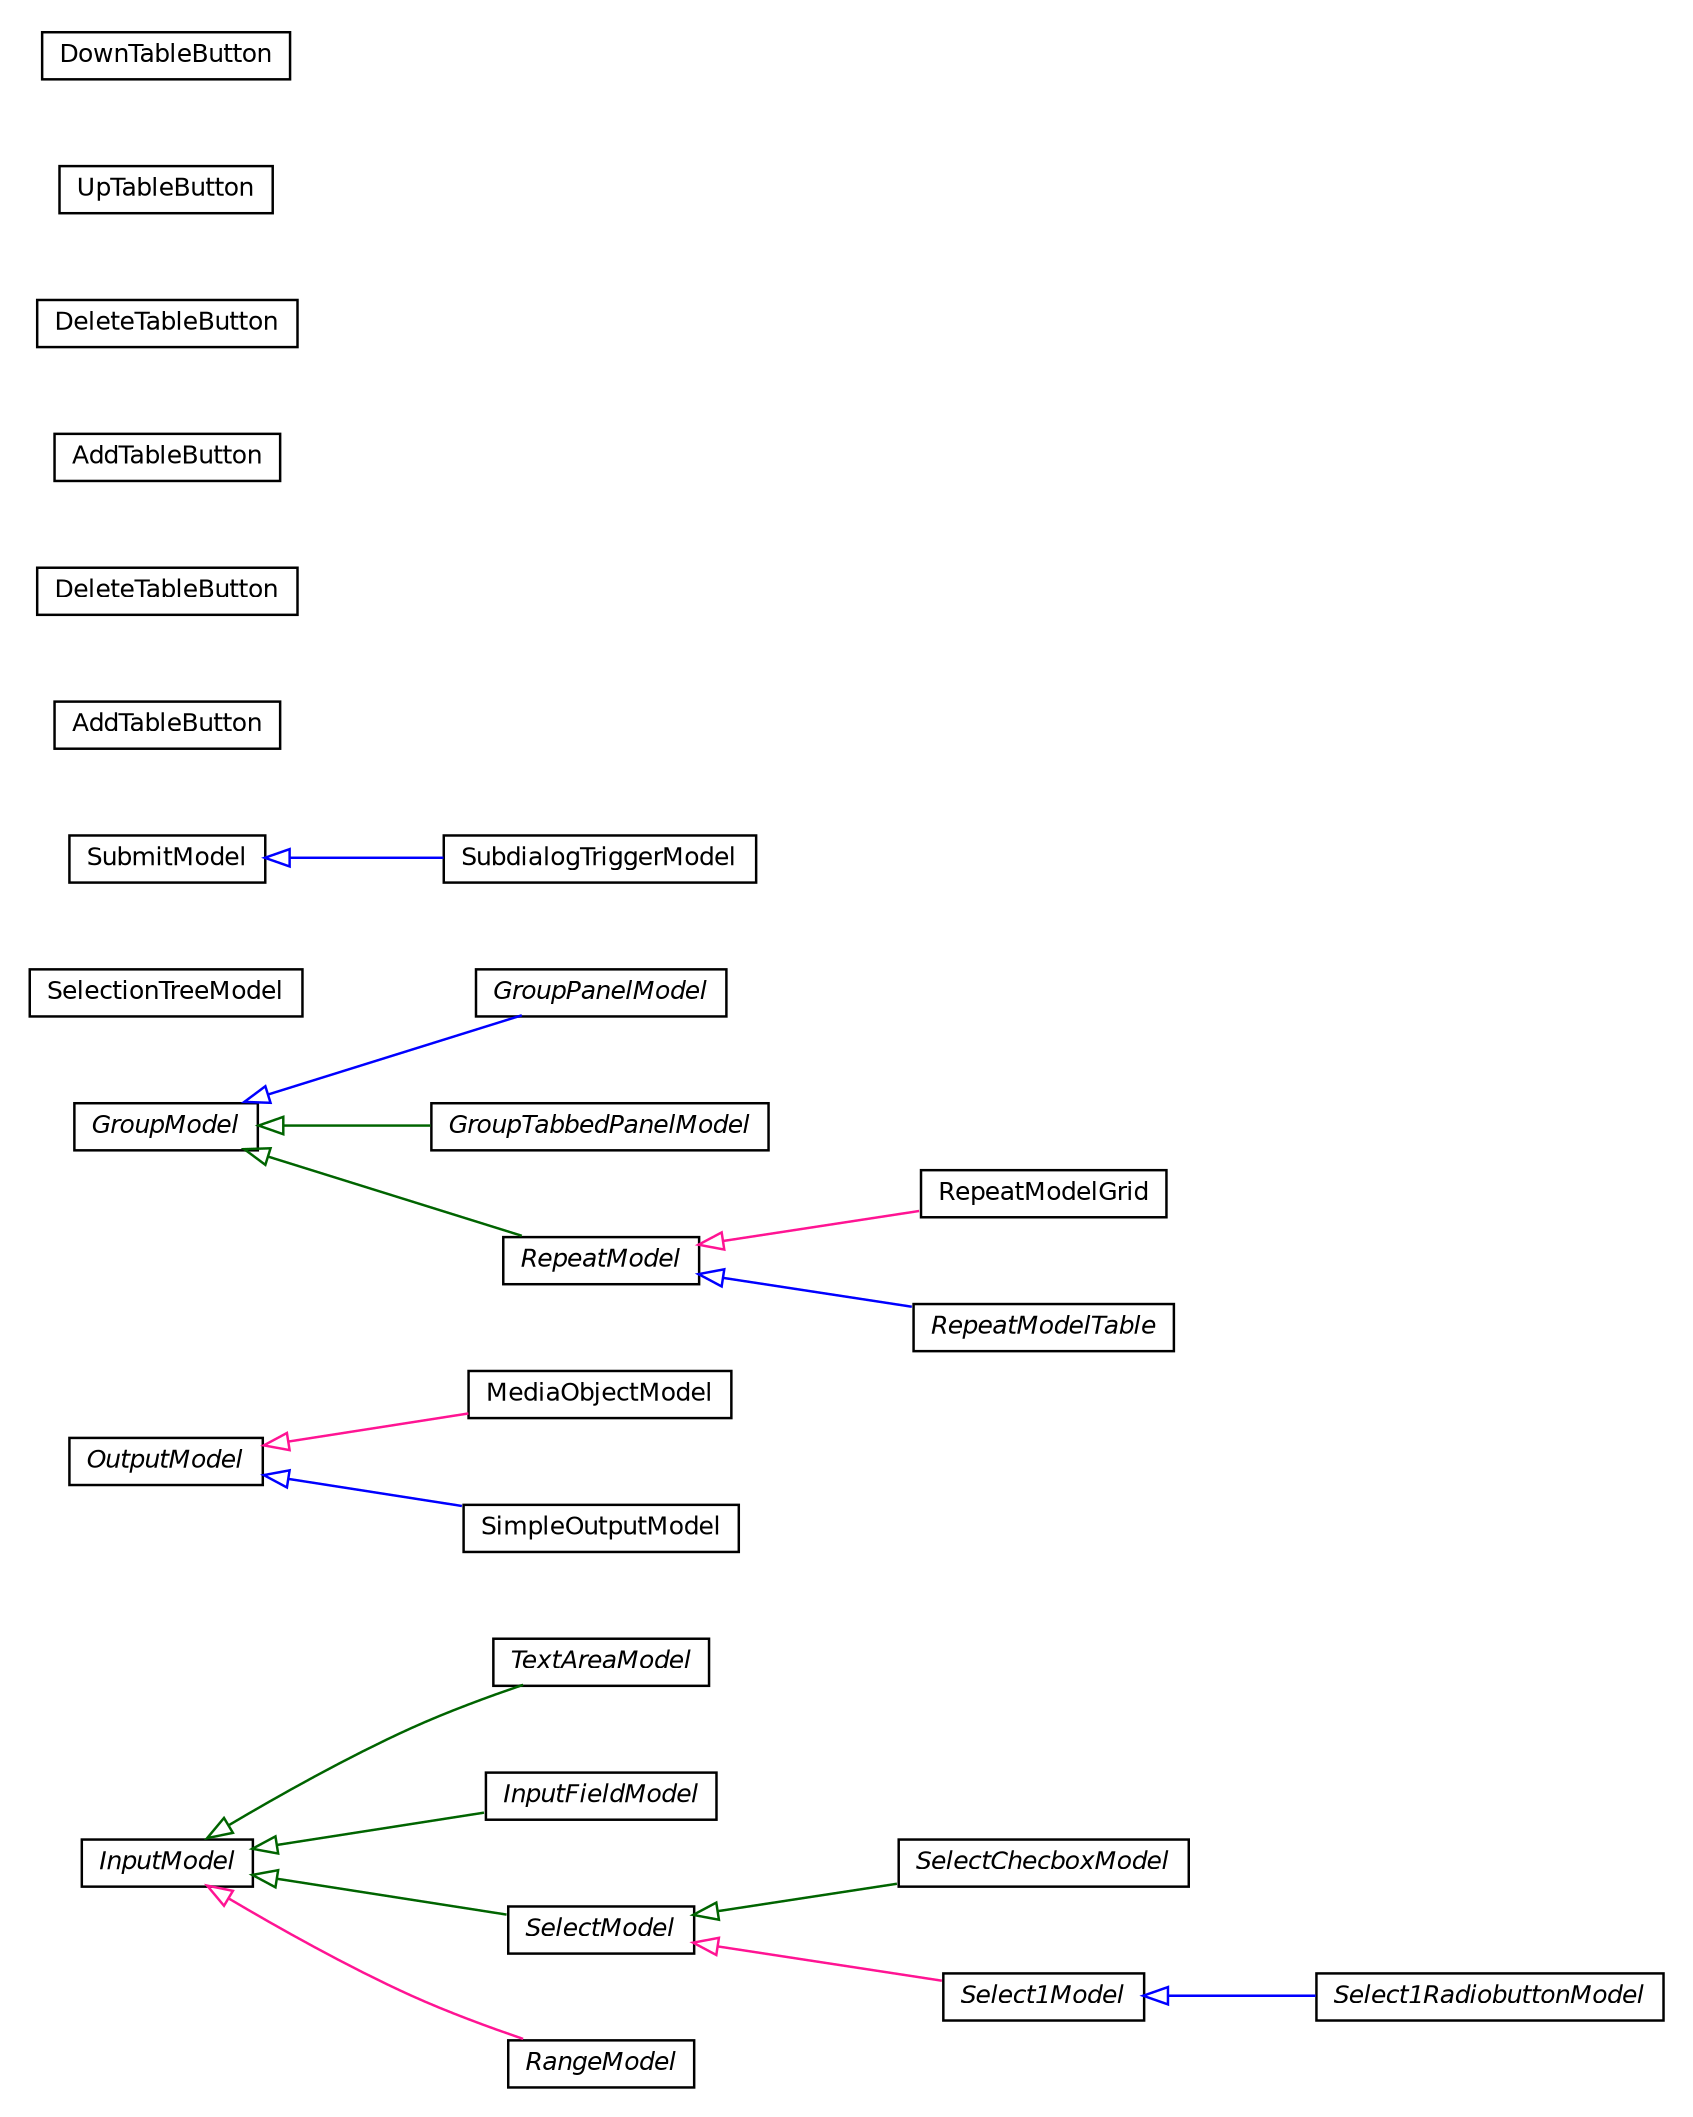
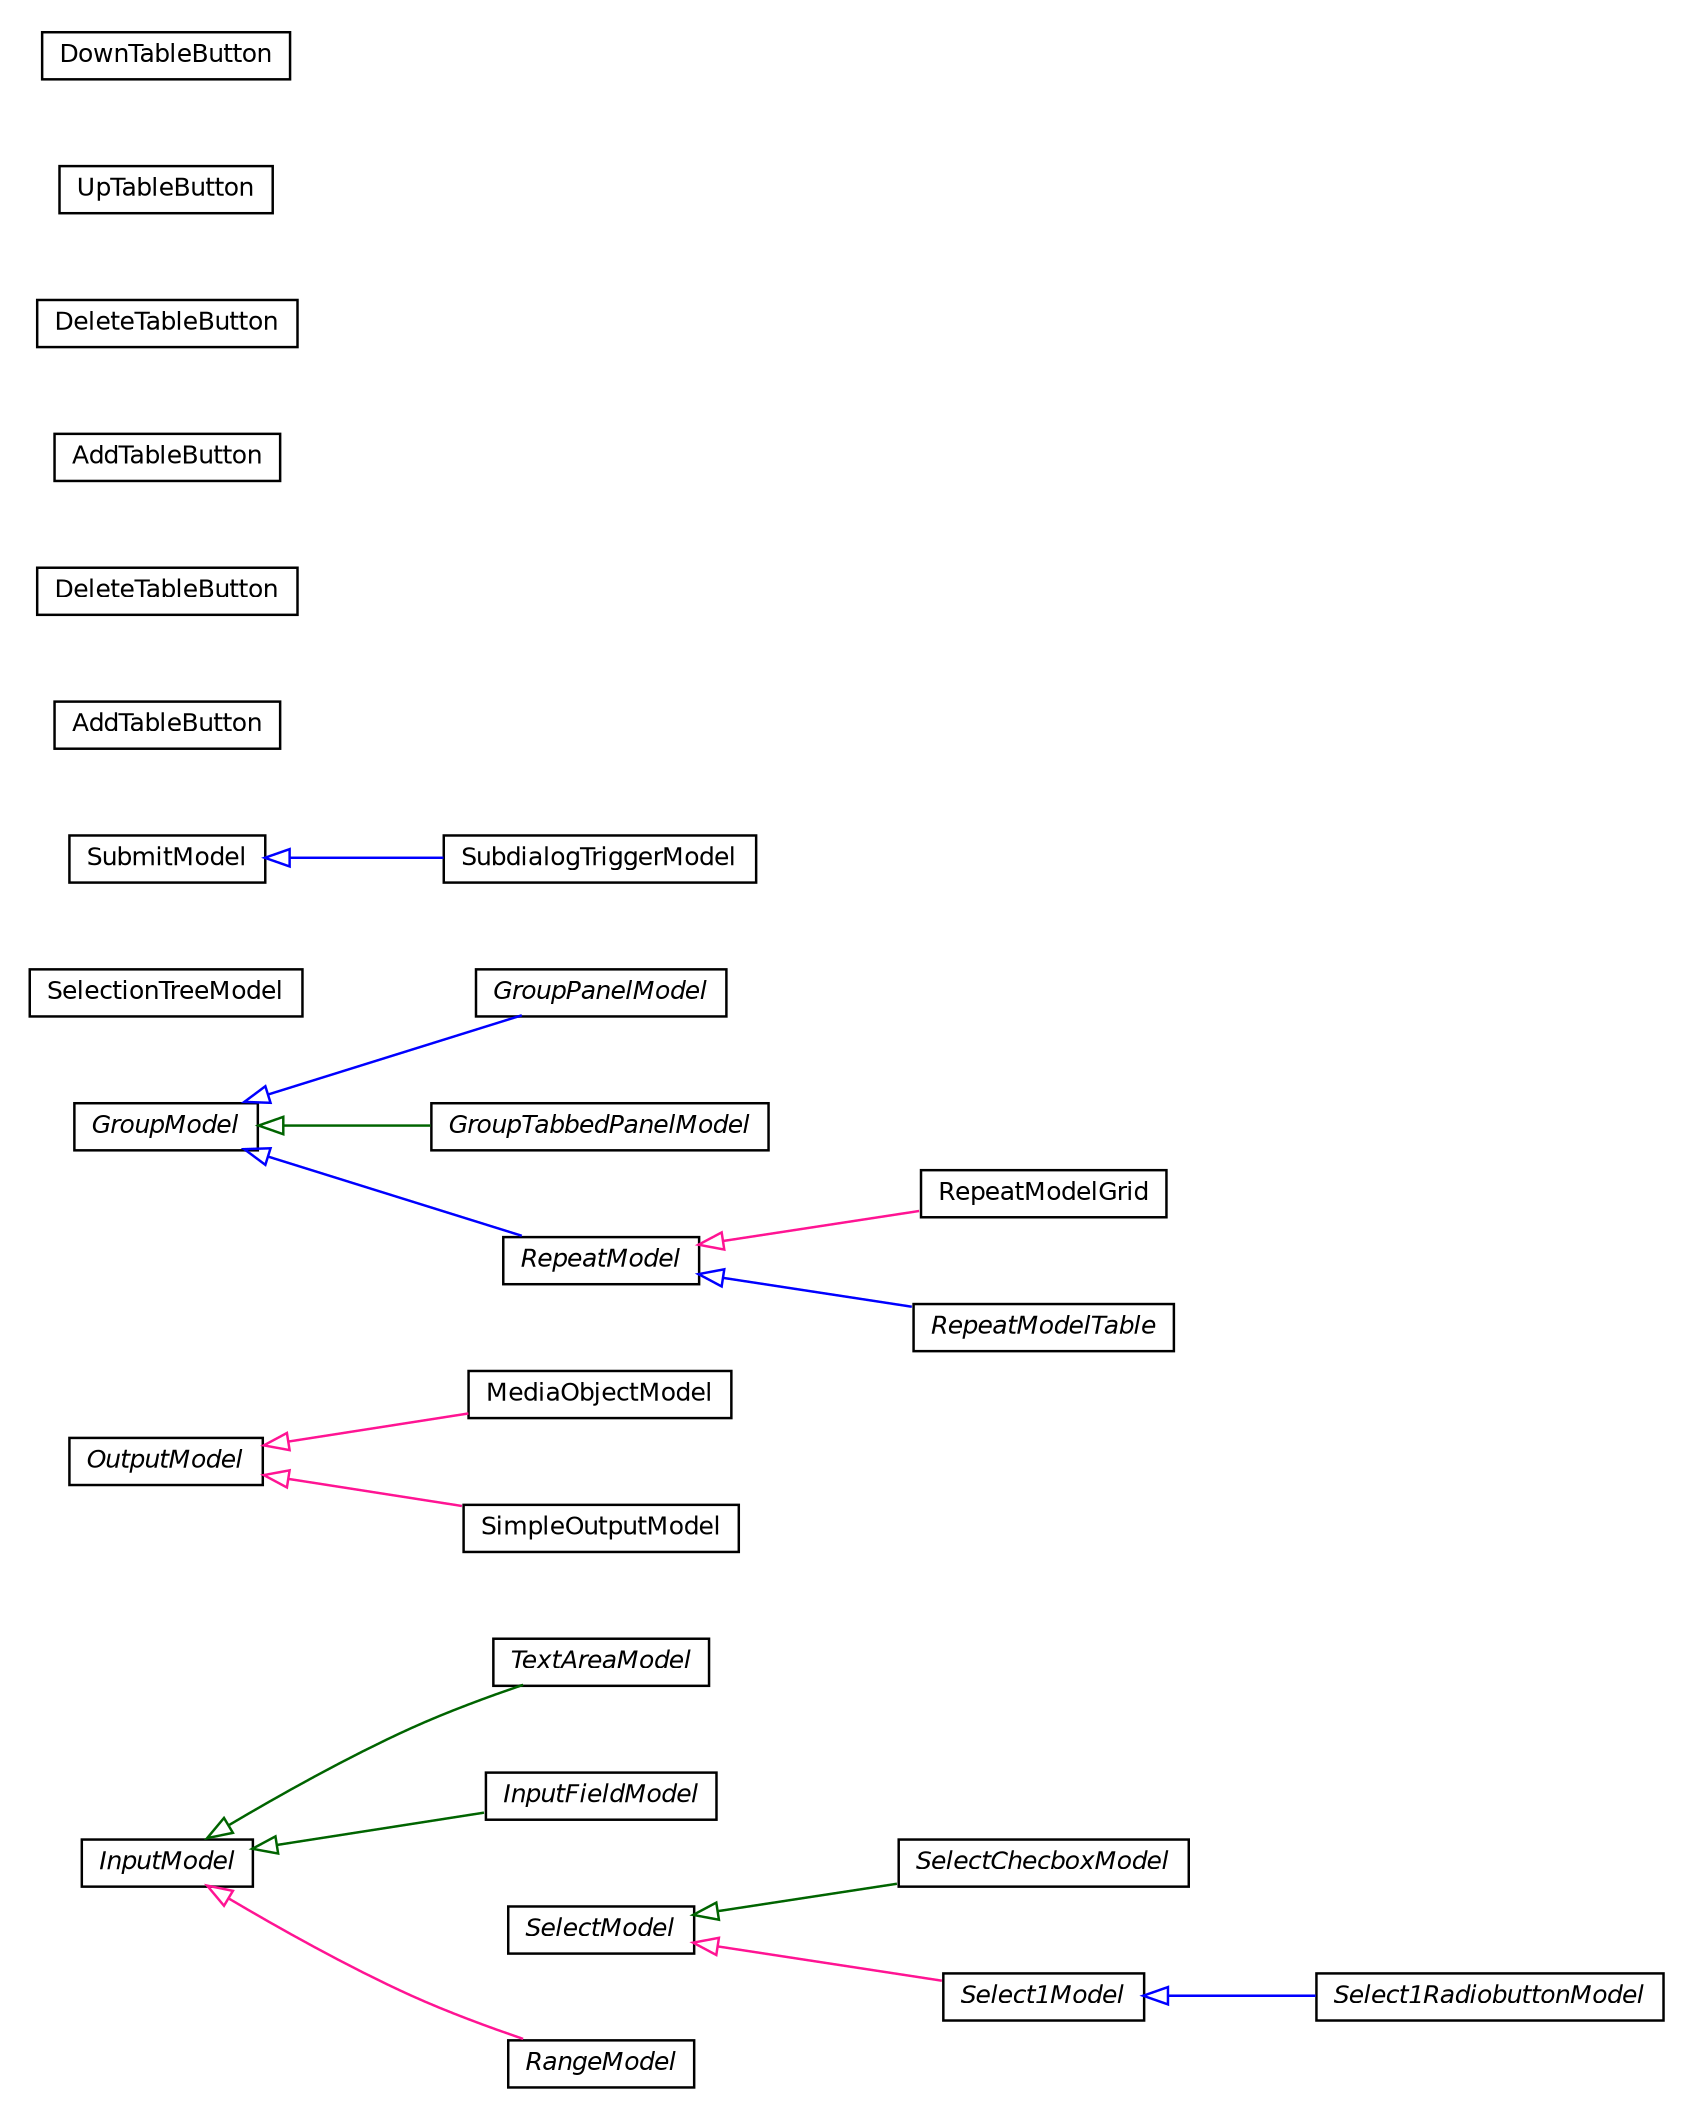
  digraph {
    nodesep=0.25
    rankdir=LR
    ranksep=0.5
    node [fontcolor=black fontname=Helvetica fontsize=10.0 shape=plaintext]
    edge [arrowtail=empty color=darkgreen dir=back fontname=Helvetica fontsize=10 headport=p labelfontname=Helvetica labelfontsize=10 tailport=p]
    n1 [label=<<table title="org.universAAL.ui.handler.gui.swing.model.FormControl.TextAreaModel" border="0" cellborder="1" cellspacing="0" cellpadding="2" port="p" href="./TextAreaModel.html"> 		<tr><td><table border="0" cellspacing="0" cellpadding="1"> <tr><td align="center" balign="center"><font face="Helvetica-Oblique"> TextAreaModel </font></td></tr> 		</table></td></tr> 		</table>>]
    n2 [label=<<table title="org.universAAL.ui.handler.gui.swing.model.FormControl.InputFieldModel" border="0" cellborder="1" cellspacing="0" cellpadding="2" port="p" href="./InputFieldModel.html"> 		<tr><td><table border="0" cellspacing="0" cellpadding="1"> <tr><td align="center" balign="center"><font face="Helvetica-Oblique"> InputFieldModel </font></td></tr> 		</table></td></tr> 		</table>>]
    n3 [label=<<table title="org.universAAL.ui.handler.gui.swing.model.FormControl.SelectChecboxModel" border="0" cellborder="1" cellspacing="0" cellpadding="2" port="p" href="./SelectChecboxModel.html"> 		<tr><td><table border="0" cellspacing="0" cellpadding="1"> <tr><td align="center" balign="center"><font face="Helvetica-Oblique"> SelectChecboxModel </font></td></tr> 		</table></td></tr> 		</table>>]
    n4 [label=<<table title="org.universAAL.ui.handler.gui.swing.model.FormControl.MediaObjectModel" border="0" cellborder="1" cellspacing="0" cellpadding="2" port="p" href="./MediaObjectModel.html"> 		<tr><td><table border="0" cellspacing="0" cellpadding="1"> <tr><td align="center" balign="center"> MediaObjectModel </td></tr> 		</table></td></tr> 		</table>>]
    n5 [label=<<table title="org.universAAL.ui.handler.gui.swing.model.FormControl.GroupPanelModel" border="0" cellborder="1" cellspacing="0" cellpadding="2" port="p" href="./GroupPanelModel.html"> 		<tr><td><table border="0" cellspacing="0" cellpadding="1"> <tr><td align="center" balign="center"><font face="Helvetica-Oblique"> GroupPanelModel </font></td></tr> 		</table></td></tr> 		</table>>]
    n6 [label=<<table title="org.universAAL.ui.handler.gui.swing.model.FormControl.SelectModel" border="0" cellborder="1" cellspacing="0" cellpadding="2" port="p" href="./SelectModel.html"> 		<tr><td><table border="0" cellspacing="0" cellpadding="1"> <tr><td align="center" balign="center"><font face="Helvetica-Oblique"> SelectModel </font></td></tr> 		</table></td></tr> 		</table>>]
    n7 [label=<<table title="org.universAAL.ui.handler.gui.swing.model.FormControl.Select1Model" border="0" cellborder="1" cellspacing="0" cellpadding="2" port="p" href="./Select1Model.html"> 		<tr><td><table border="0" cellspacing="0" cellpadding="1"> <tr><td align="center" balign="center"><font face="Helvetica-Oblique"> Select1Model </font></td></tr> 		</table></td></tr> 		</table>>]
    n8 [label=<<table title="org.universAAL.ui.handler.gui.swing.model.FormControl.Select1RadiobuttonModel" border="0" cellborder="1" cellspacing="0" cellpadding="2" port="p" href="./Select1RadiobuttonModel.html"> 		<tr><td><table border="0" cellspacing="0" cellpadding="1"> <tr><td align="center" balign="center"><font face="Helvetica-Oblique"> Select1RadiobuttonModel </font></td></tr> 		</table></td></tr> 		</table>>]
    n9 [label=<<table title="org.universAAL.ui.handler.gui.swing.model.FormControl.SelectModel.SelectionTreeModel" border="0" cellborder="1" cellspacing="0" cellpadding="2" port="p" href="./SelectModel.SelectionTreeModel.html"> 		<tr><td><table border="0" cellspacing="0" cellpadding="1"> <tr><td align="center" balign="center"> SelectionTreeModel </td></tr> 		</table></td></tr> 		</table>>]
    n10 [label=<<table title="org.universAAL.ui.handler.gui.swing.model.FormControl.SubmitModel" border="0" cellborder="1" cellspacing="0" cellpadding="2" port="p" href="./SubmitModel.html"> 		<tr><td><table border="0" cellspacing="0" cellpadding="1"> <tr><td align="center" balign="center"> SubmitModel </td></tr> 		</table></td></tr> 		</table>>]
    n11 [label=<<table title="org.universAAL.ui.handler.gui.swing.model.FormControl.SubdialogTriggerModel" border="0" cellborder="1" cellspacing="0" cellpadding="2" port="p" href="./SubdialogTriggerModel.html"> 		<tr><td><table border="0" cellspacing="0" cellpadding="1"> <tr><td align="center" balign="center"> SubdialogTriggerModel </td></tr> 		</table></td></tr> 		</table>>]
    n12 [label=<<table title="org.universAAL.ui.handler.gui.swing.model.FormControl.GroupTabbedPanelModel" border="0" cellborder="1" cellspacing="0" cellpadding="2" port="p" href="./GroupTabbedPanelModel.html"> 		<tr><td><table border="0" cellspacing="0" cellpadding="1"> <tr><td align="center" balign="center"><font face="Helvetica-Oblique"> GroupTabbedPanelModel </font></td></tr> 		</table></td></tr> 		</table>>]
    n13 [label=<<table title="org.universAAL.ui.handler.gui.swing.model.FormControl.OutputModel" border="0" cellborder="1" cellspacing="0" cellpadding="2" port="p" href="./OutputModel.html"> 		<tr><td><table border="0" cellspacing="0" cellpadding="1"> <tr><td align="center" balign="center"><font face="Helvetica-Oblique"> OutputModel </font></td></tr> 		</table></td></tr> 		</table>>]
    n14 [label=<<table title="org.universAAL.ui.handler.gui.swing.model.FormControl.SimpleOutputModel" border="0" cellborder="1" cellspacing="0" cellpadding="2" port="p" href="./SimpleOutputModel.html"> 		<tr><td><table border="0" cellspacing="0" cellpadding="1"> <tr><td align="center" balign="center"> SimpleOutputModel </td></tr> 		</table></td></tr> 		</table>>]
    n15 [label=<<table title="org.universAAL.ui.handler.gui.swing.model.FormControl.InputModel" border="0" cellborder="1" cellspacing="0" cellpadding="2" port="p" href="./InputModel.html"> 		<tr><td><table border="0" cellspacing="0" cellpadding="1"> <tr><td align="center" balign="center"><font face="Helvetica-Oblique"> InputModel </font></td></tr> 		</table></td></tr> 		</table>>]
    n16 [label=<<table title="org.universAAL.ui.handler.gui.swing.model.FormControl.RangeModel" border="0" cellborder="1" cellspacing="0" cellpadding="2" port="p" href="./RangeModel.html"> 		<tr><td><table border="0" cellspacing="0" cellpadding="1"> <tr><td align="center" balign="center"><font face="Helvetica-Oblique"> RangeModel </font></td></tr> 		</table></td></tr> 		</table>>]
    n17 [label=<<table title="org.universAAL.ui.handler.gui.swing.model.FormControl.RepeatModelGrid" border="0" cellborder="1" cellspacing="0" cellpadding="2" port="p" href="./RepeatModelGrid.html"> 		<tr><td><table border="0" cellspacing="0" cellpadding="1"> <tr><td align="center" balign="center"> RepeatModelGrid </td></tr> 		</table></td></tr> 		</table>>]
    n18 [label=<<table title="org.universAAL.ui.handler.gui.swing.model.FormControl.RepeatModelGrid.AddTableButton" border="0" cellborder="1" cellspacing="0" cellpadding="2" port="p" href="./RepeatModelGrid.AddTableButton.html"> 		<tr><td><table border="0" cellspacing="0" cellpadding="1"> <tr><td align="center" balign="center"> AddTableButton </td></tr> 		</table></td></tr> 		</table>>]
    n19 [label=<<table title="org.universAAL.ui.handler.gui.swing.model.FormControl.RepeatModelGrid.DeleteTableButton" border="0" cellborder="1" cellspacing="0" cellpadding="2" port="p" href="./RepeatModelGrid.DeleteTableButton.html"> 		<tr><td><table border="0" cellspacing="0" cellpadding="1"> <tr><td align="center" balign="center"> DeleteTableButton </td></tr> 		</table></td></tr> 		</table>>]
    n20 [label=<<table title="org.universAAL.ui.handler.gui.swing.model.FormControl.GroupModel" border="0" cellborder="1" cellspacing="0" cellpadding="2" port="p" href="./GroupModel.html"> 		<tr><td><table border="0" cellspacing="0" cellpadding="1"> <tr><td align="center" balign="center"><font face="Helvetica-Oblique"> GroupModel </font></td></tr> 		</table></td></tr> 		</table>>]
    n21 [label=<<table title="org.universAAL.ui.handler.gui.swing.model.FormControl.RepeatModel" border="0" cellborder="1" cellspacing="0" cellpadding="2" port="p" href="./RepeatModel.html"> 		<tr><td><table border="0" cellspacing="0" cellpadding="1"> <tr><td align="center" balign="center"><font face="Helvetica-Oblique"> RepeatModel </font></td></tr> 		</table></td></tr> 		</table>>]
    n22 [label=<<table title="org.universAAL.ui.handler.gui.swing.model.FormControl.RepeatModelTable" border="0" cellborder="1" cellspacing="0" cellpadding="2" port="p" href="./RepeatModelTable.html"> 		<tr><td><table border="0" cellspacing="0" cellpadding="1"> <tr><td align="center" balign="center"><font face="Helvetica-Oblique"> RepeatModelTable </font></td></tr> 		</table></td></tr> 		</table>>]
    n23 [label=<<table title="org.universAAL.ui.handler.gui.swing.model.FormControl.RepeatModelTable.AddTableButton" border="0" cellborder="1" cellspacing="0" cellpadding="2" port="p" href="./RepeatModelTable.AddTableButton.html"> 		<tr><td><table border="0" cellspacing="0" cellpadding="1"> <tr><td align="center" balign="center"> AddTableButton </td></tr> 		</table></td></tr> 		</table>>]
    n24 [label=<<table title="org.universAAL.ui.handler.gui.swing.model.FormControl.RepeatModelTable.DeleteTableButton" border="0" cellborder="1" cellspacing="0" cellpadding="2" port="p" href="./RepeatModelTable.DeleteTableButton.html"> 		<tr><td><table border="0" cellspacing="0" cellpadding="1"> <tr><td align="center" balign="center"> DeleteTableButton </td></tr> 		</table></td></tr> 		</table>>]
    n25 [label=<<table title="org.universAAL.ui.handler.gui.swing.model.FormControl.RepeatModelTable.UpTableButton" border="0" cellborder="1" cellspacing="0" cellpadding="2" port="p" href="./RepeatModelTable.UpTableButton.html"> 		<tr><td><table border="0" cellspacing="0" cellpadding="1"> <tr><td align="center" balign="center"> UpTableButton </td></tr> 		</table></td></tr> 		</table>>]
    n26 [label=<<table title="org.universAAL.ui.handler.gui.swing.model.FormControl.RepeatModelTable.DownTableButton" border="0" cellborder="1" cellspacing="0" cellpadding="2" port="p" href="./RepeatModelTable.DownTableButton.html"> 		<tr><td><table border="0" cellspacing="0" cellpadding="1"> <tr><td align="center" balign="center"> DownTableButton </td></tr> 		</table></td></tr> 		</table>>]
    n6 -> n3
    n6 -> n7 [color=deeppink]
    n7 -> n8 [color=blue]
    n10 -> n11 [color=blue]
    n13 -> n4 [color=deeppink]
-   n13 -> n14 [color=blue]
+   n13 -> n14 [color=deeppink]
    n15 -> n1
    n15 -> n2
-   n15 -> n6
    n15 -> n16 [color=deeppink]
    n20 -> n5 [color=blue]
    n20 -> n12
-   n20 -> n21
+   n20 -> n21 [color=blue]
    n21 -> n17 [color=deeppink]
    n21 -> n22 [color=blue]
  }
